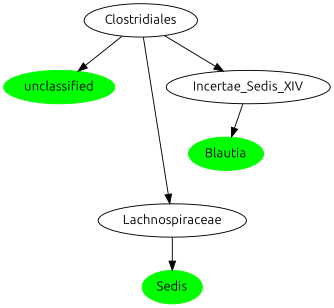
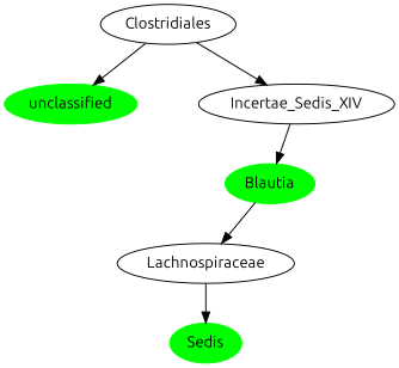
  digraph {
    fontname=Ubuntu
    node [fontname=Ubuntu]
    edge [fontname=Ubuntu]
    n1 [color=green label=unclassified style=filled]
    n2 [label=Lachnospiraceae]
    n3 [color=green label=Sedis style=filled]
    n4 [label=Clostridiales]
    n5 [label=Incertae_Sedis_XIV]
    n6 [color=green label=Blautia style=filled]
    n2 -> n3
    n4 -> n1
-   n4 -> n2
+   n6 -> n2
    n4 -> n5
    n5 -> n6
  }
